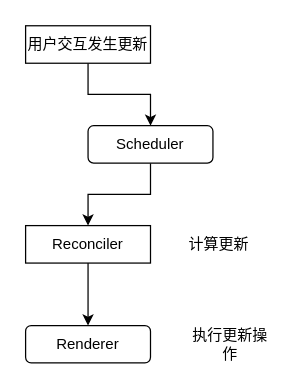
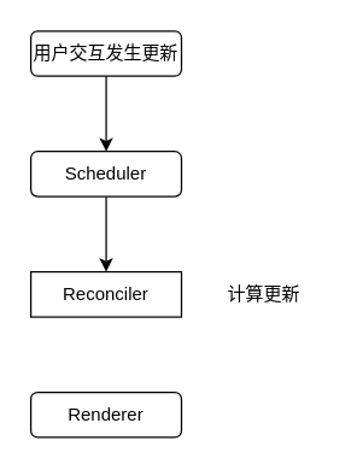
  <mxCell id="0" />
  <mxCell id="1" parent="0" />
  <mxCell id="2" style="edgeStyle=orthogonalEdgeStyle;rounded=0;orthogonalLoop=1;jettySize=auto;html=1;exitX=0.5;exitY=1;exitDx=0;exitDy=0;entryX=0.5;entryY=0;entryDx=0;entryDy=0;" edge="1" parent="1" source="3" target="5"><mxGeometry relative="1" as="geometry" /></mxCell>
- <mxCell id="3" value="用户交互发生更新" style="whiteSpace=wrap;html=1;rounded=0;" vertex="1" parent="1"><mxGeometry x="20" y="20" width="100" height="30" as="geometry" /></mxCell>
+ <mxCell id="3" value="用户交互发生更新" style="rounded=1;whiteSpace=wrap;html=1;" vertex="1" parent="1"><mxGeometry x="20" y="20" width="100" height="30" as="geometry" /></mxCell>
  <mxCell id="4" style="edgeStyle=orthogonalEdgeStyle;rounded=0;orthogonalLoop=1;jettySize=auto;html=1;exitX=0.5;exitY=1;exitDx=0;exitDy=0;entryX=0.5;entryY=0;entryDx=0;entryDy=0;" edge="1" parent="1" source="5" target="7"><mxGeometry relative="1" as="geometry" /></mxCell>
- <mxCell id="5" value="Scheduler" style="rounded=1;whiteSpace=wrap;html=1;" vertex="1" parent="1"><mxGeometry x="70" y="100" width="100" height="30" as="geometry" /></mxCell>
- <mxCell id="6" style="edgeStyle=orthogonalEdgeStyle;rounded=0;orthogonalLoop=1;jettySize=auto;html=1;exitX=0.5;exitY=1;exitDx=0;exitDy=0;entryX=0.5;entryY=0;entryDx=0;entryDy=0;" edge="1" parent="1" source="7" target="8"><mxGeometry relative="1" as="geometry" /></mxCell>
+ <mxCell id="5" value="Scheduler" style="rounded=1;whiteSpace=wrap;html=1;" vertex="1" parent="1"><mxGeometry x="20" y="100" width="100" height="30" as="geometry" /></mxCell>
  <mxCell id="7" value="Reconciler" style="whiteSpace=wrap;html=1;rounded=0;" vertex="1" parent="1"><mxGeometry x="20" y="180" width="100" height="30" as="geometry" /></mxCell>
  <mxCell id="8" value="Renderer" style="rounded=1;whiteSpace=wrap;html=1;" vertex="1" parent="1"><mxGeometry x="20" y="260" width="100" height="30" as="geometry" /></mxCell>
  <mxCell id="9" value="计算更新" style="text;html=1;strokeColor=none;fillColor=none;align=center;verticalAlign=middle;whiteSpace=wrap;rounded=0;" vertex="1" parent="1"><mxGeometry x="140" y="180" width="70" height="30" as="geometry" /></mxCell>
- <mxCell id="10" value="执行更新操作" style="text;html=1;strokeColor=none;fillColor=none;align=center;verticalAlign=middle;whiteSpace=wrap;rounded=0;" vertex="1" parent="1"><mxGeometry x="149" y="260" width="70" height="30" as="geometry" /></mxCell>
